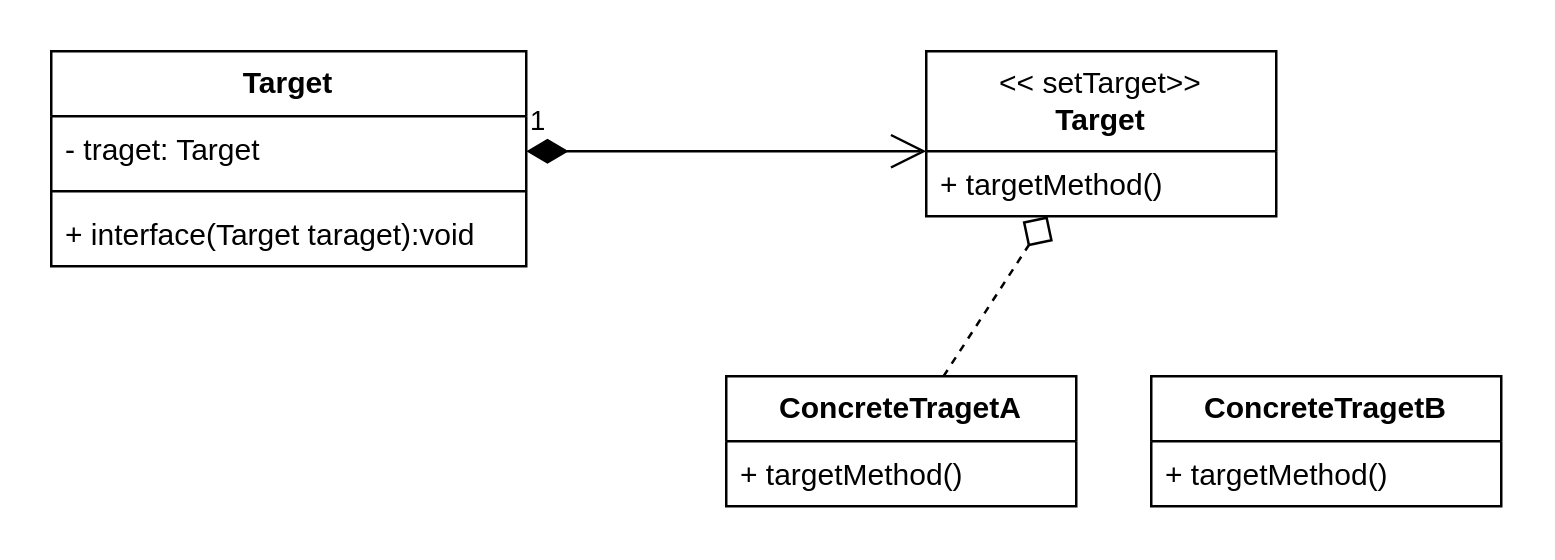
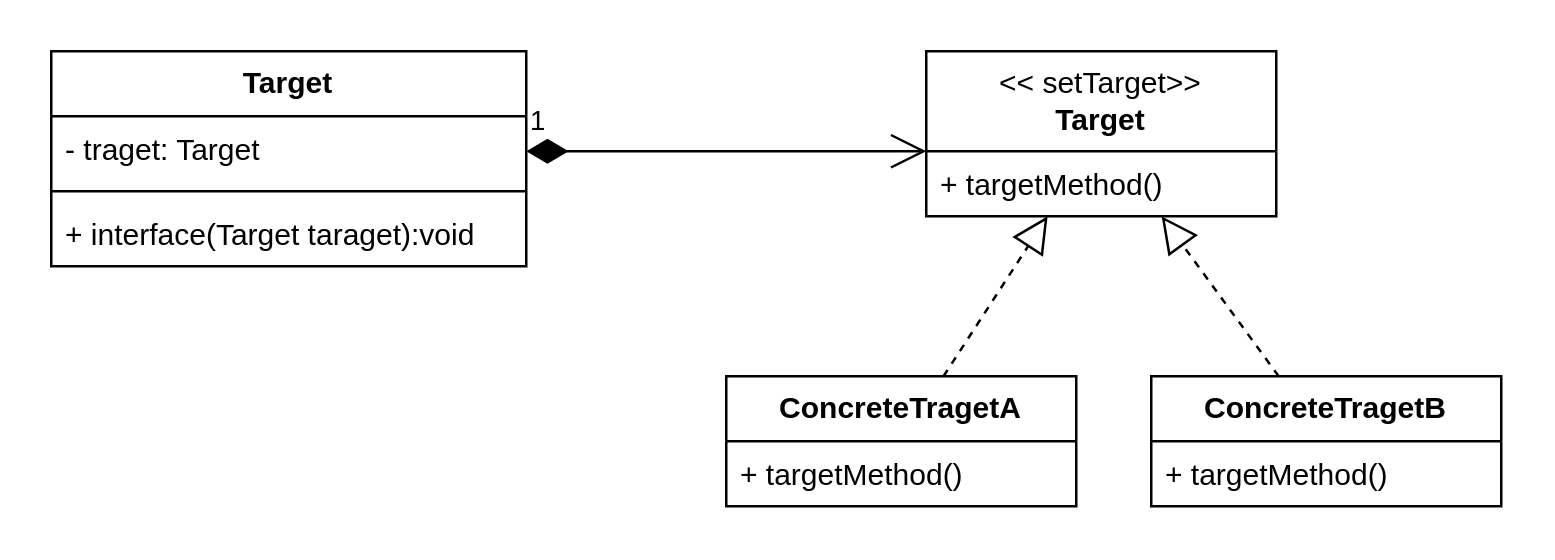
  <mxCell id="0" />
  <mxCell id="1" parent="0" />
  <mxCell id="2" value="&amp;lt;&amp;lt; setTarget&amp;gt;&amp;gt;&lt;br&gt;&lt;b&gt;Target&lt;/b&gt;" style="swimlane;fontStyle=0;childLayout=stackLayout;horizontal=1;startSize=40;fillColor=none;horizontalStack=0;resizeParent=1;resizeParentMax=0;resizeLast=0;collapsible=1;marginBottom=0;whiteSpace=wrap;html=1;" vertex="1" parent="1"><mxGeometry x="370" y="20" width="140" height="66" as="geometry" /></mxCell>
  <mxCell id="3" value="+ targetMethod()" style="text;strokeColor=none;fillColor=none;align=left;verticalAlign=top;spacingLeft=4;spacingRight=4;overflow=hidden;rotatable=0;points=[[0,0.5],[1,0.5]];portConstraint=eastwest;whiteSpace=wrap;html=1;" vertex="1" parent="2"><mxGeometry y="40" width="140" height="26" as="geometry" /></mxCell>
  <mxCell id="4" value="&lt;b&gt;Target&lt;/b&gt;" style="swimlane;fontStyle=0;childLayout=stackLayout;horizontal=1;startSize=26;fillColor=none;horizontalStack=0;resizeParent=1;resizeParentMax=0;resizeLast=0;collapsible=1;marginBottom=0;whiteSpace=wrap;html=1;" vertex="1" parent="1"><mxGeometry x="20" y="20" width="190" height="86" as="geometry" /></mxCell>
  <mxCell id="5" value="- traget: Target" style="text;strokeColor=none;fillColor=none;align=left;verticalAlign=top;spacingLeft=4;spacingRight=4;overflow=hidden;rotatable=0;points=[[0,0.5],[1,0.5]];portConstraint=eastwest;whiteSpace=wrap;html=1;" vertex="1" parent="4"><mxGeometry y="26" width="190" height="26" as="geometry" /></mxCell>
  <mxCell id="6" value="" style="line;strokeWidth=1;fillColor=none;align=left;verticalAlign=middle;spacingTop=-1;spacingLeft=3;spacingRight=3;rotatable=0;labelPosition=right;points=[];portConstraint=eastwest;strokeColor=inherit;" vertex="1" parent="4"><mxGeometry y="52" width="190" height="8" as="geometry" /></mxCell>
  <mxCell id="7" value="+ interface(Target taraget):void" style="text;strokeColor=none;fillColor=none;align=left;verticalAlign=top;spacingLeft=4;spacingRight=4;overflow=hidden;rotatable=0;points=[[0,0.5],[1,0.5]];portConstraint=eastwest;whiteSpace=wrap;html=1;" vertex="1" parent="4"><mxGeometry y="60" width="190" height="26" as="geometry" /></mxCell>
  <mxCell id="8" value="1" style="endArrow=open;html=1;endSize=12;startArrow=diamondThin;startSize=14;startFill=1;edgeStyle=orthogonalEdgeStyle;align=left;verticalAlign=bottom;rounded=0;" edge="1" parent="1"><mxGeometry x="-1" y="3" relative="1" as="geometry"><mxPoint x="210" y="60" as="sourcePoint" /><mxPoint x="370" y="60" as="targetPoint" /></mxGeometry></mxCell>
  <mxCell id="9" value="&lt;b&gt;ConcreteTragetA&lt;/b&gt;" style="swimlane;fontStyle=0;childLayout=stackLayout;horizontal=1;startSize=26;fillColor=none;horizontalStack=0;resizeParent=1;resizeParentMax=0;resizeLast=0;collapsible=1;marginBottom=0;whiteSpace=wrap;html=1;" vertex="1" parent="1"><mxGeometry x="290" y="150" width="140" height="52" as="geometry" /></mxCell>
  <mxCell id="10" value="+ targetMethod()" style="text;strokeColor=none;fillColor=none;align=left;verticalAlign=top;spacingLeft=4;spacingRight=4;overflow=hidden;rotatable=0;points=[[0,0.5],[1,0.5]];portConstraint=eastwest;whiteSpace=wrap;html=1;" vertex="1" parent="9"><mxGeometry y="26" width="140" height="26" as="geometry" /></mxCell>
  <mxCell id="11" value="&lt;b&gt;ConcreteTragetB&lt;/b&gt;" style="swimlane;fontStyle=0;childLayout=stackLayout;horizontal=1;startSize=26;fillColor=none;horizontalStack=0;resizeParent=1;resizeParentMax=0;resizeLast=0;collapsible=1;marginBottom=0;whiteSpace=wrap;html=1;" vertex="1" parent="1"><mxGeometry x="460" y="150" width="140" height="52" as="geometry" /></mxCell>
  <mxCell id="12" value="+ targetMethod()" style="text;strokeColor=none;fillColor=none;align=left;verticalAlign=top;spacingLeft=4;spacingRight=4;overflow=hidden;rotatable=0;points=[[0,0.5],[1,0.5]];portConstraint=eastwest;whiteSpace=wrap;html=1;" vertex="1" parent="11"><mxGeometry y="26" width="140" height="26" as="geometry" /></mxCell>
- <mxCell id="13" value="" style="endArrow=diamond;dashed=1;endFill=0;endSize=12;html=1;rounded=0;" edge="1" parent="1" source="9" target="2"><mxGeometry width="160" relative="1" as="geometry"><mxPoint x="220" y="210" as="sourcePoint" /><mxPoint x="380" y="210" as="targetPoint" /></mxGeometry></mxCell>
+ <mxCell id="13" value="" style="endArrow=block;dashed=1;endFill=0;endSize=12;html=1;rounded=0;" edge="1" parent="1" source="9" target="2"><mxGeometry width="160" relative="1" as="geometry"><mxPoint x="220" y="210" as="sourcePoint" /><mxPoint x="380" y="210" as="targetPoint" /></mxGeometry></mxCell>
+ <mxCell id="14" value="" style="endArrow=block;dashed=1;endFill=0;endSize=12;html=1;rounded=0;" edge="1" parent="1" source="11" target="2"><mxGeometry width="160" relative="1" as="geometry"><mxPoint x="220" y="210" as="sourcePoint" /><mxPoint x="380" y="210" as="targetPoint" /></mxGeometry></mxCell>
